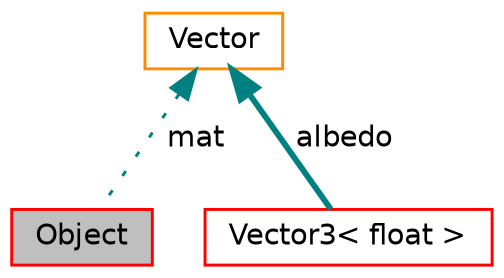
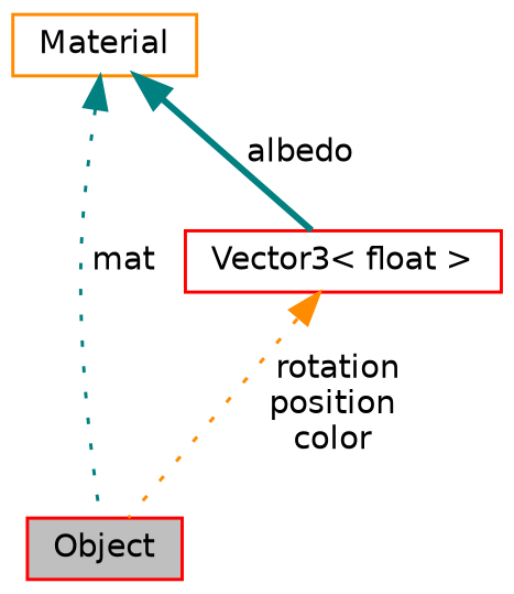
  digraph {
    node [color=red fillcolor=white fontname=Helvetica fontsize=10 shape=record style=filled]
    edge [color=teal dir=back fontname=Helvetica fontsize=10 labelfontname=Helvetica labelfontsize=10 style=dotted]
    n1 [fillcolor=grey75 fontcolor=black height=0.2 label=Object width=0.4]
-   n2 [color=darkorange height=0.2 label=Vector width=0.4]
+   n2 [color=darkorange height=0.2 label=Material width=0.4]
    n3 [height=0.2 label="Vector3\< float \>" width=0.4]
    n2 -> n1 [label=" mat"]
    n2 -> n3 [label=" albedo" style=bold]
+   n3 -> n1 [color=darkorange label=" rotation\nposition\ncolor"]
  }
